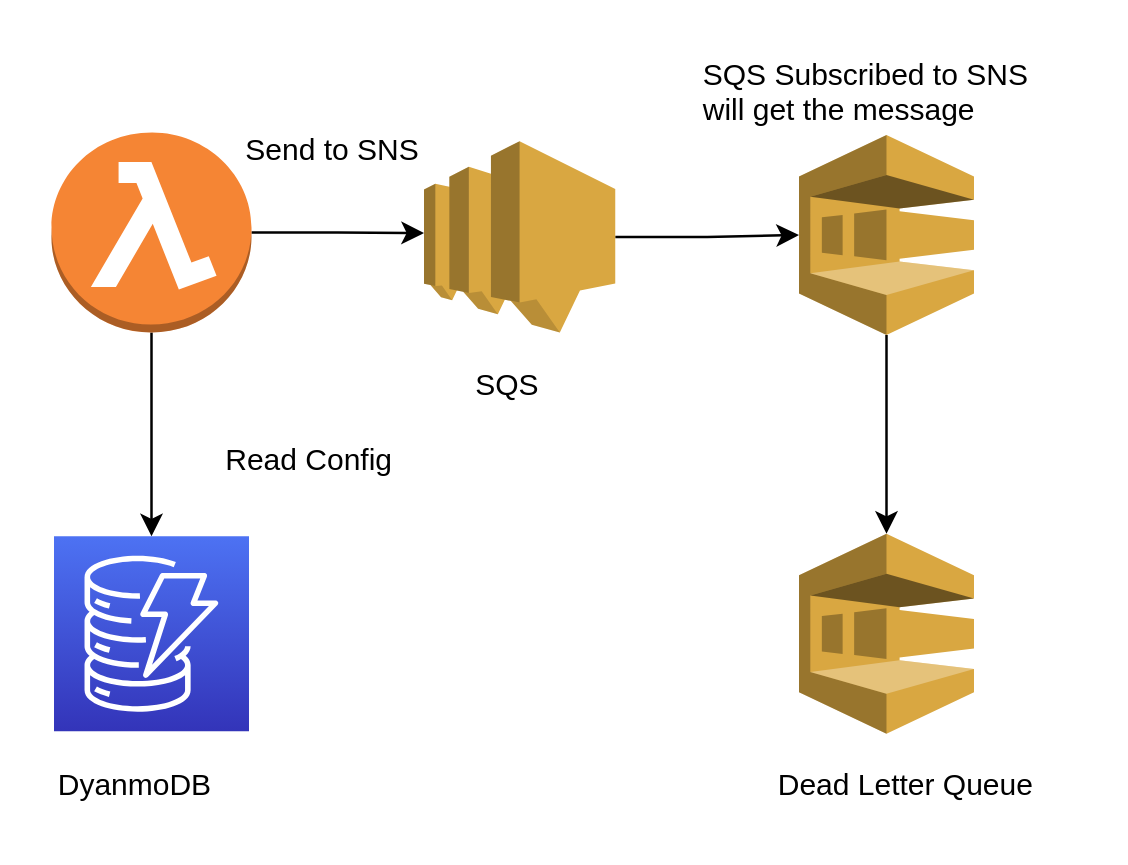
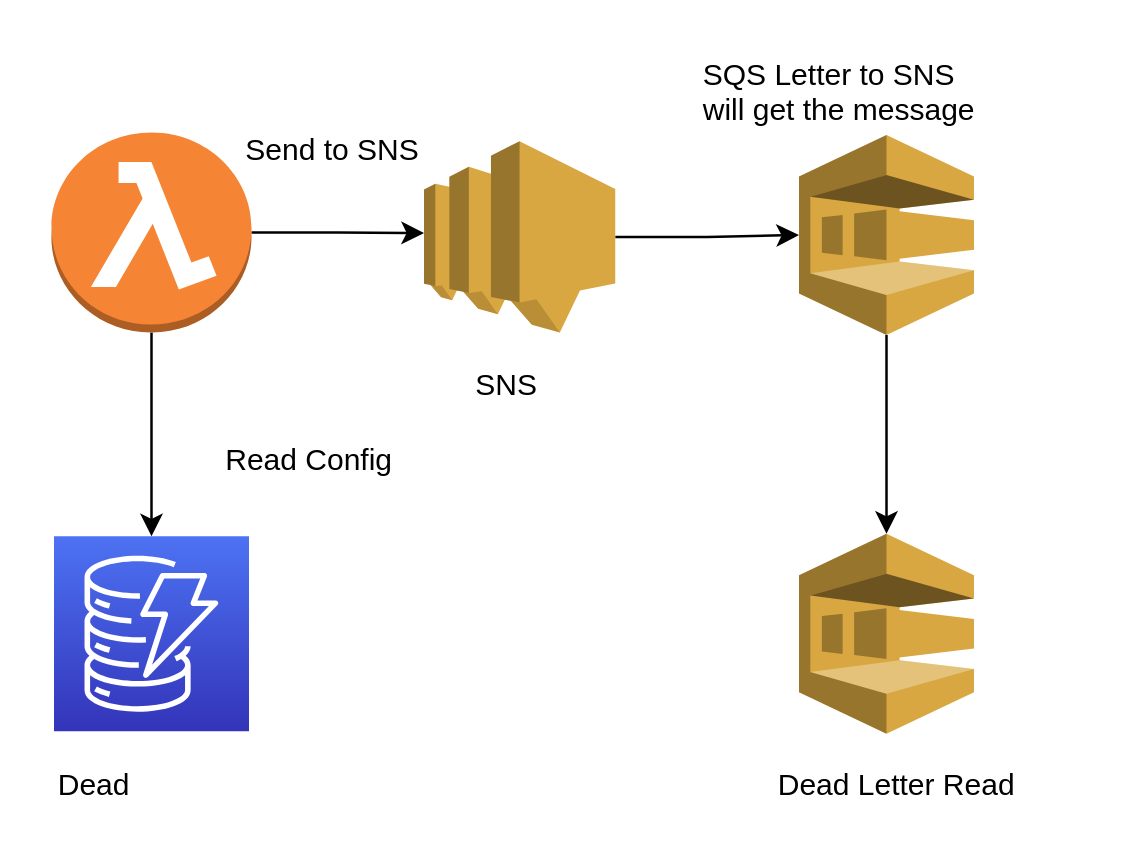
  <mxCell id="0" />
  <mxCell id="1" parent="0" />
  <mxCell id="2" style="edgeStyle=orthogonalEdgeStyle;rounded=0;orthogonalLoop=1;jettySize=auto;html=1;entryX=0;entryY=0.48;entryDx=0;entryDy=0;entryPerimeter=0;" edge="1" parent="1" source="4" target="6"><mxGeometry relative="1" as="geometry" /></mxCell>
  <mxCell id="3" style="edgeStyle=orthogonalEdgeStyle;rounded=0;orthogonalLoop=1;jettySize=auto;html=1;" edge="1" parent="1" source="4" target="9"><mxGeometry relative="1" as="geometry" /></mxCell>
  <mxCell id="4" value="" style="outlineConnect=0;dashed=0;verticalLabelPosition=bottom;verticalAlign=top;align=center;html=1;shape=mxgraph.aws3.lambda_function;fillColor=#F58534;gradientColor=none;" vertex="1" parent="1"><mxGeometry x="20" y="52.5" width="80" height="80" as="geometry" /></mxCell>
  <mxCell id="5" style="edgeStyle=orthogonalEdgeStyle;rounded=0;orthogonalLoop=1;jettySize=auto;html=1;entryX=0;entryY=0.5;entryDx=0;entryDy=0;entryPerimeter=0;" edge="1" parent="1" source="6" target="8"><mxGeometry relative="1" as="geometry" /></mxCell>
  <mxCell id="6" value="" style="outlineConnect=0;dashed=0;verticalLabelPosition=bottom;verticalAlign=top;align=center;html=1;shape=mxgraph.aws3.sns;fillColor=#D9A741;gradientColor=none;" vertex="1" parent="1"><mxGeometry x="169" y="56" width="76.5" height="76.5" as="geometry" /></mxCell>
  <mxCell id="7" style="edgeStyle=orthogonalEdgeStyle;rounded=0;orthogonalLoop=1;jettySize=auto;html=1;entryX=0.5;entryY=0;entryDx=0;entryDy=0;entryPerimeter=0;" edge="1" parent="1" source="8" target="13"><mxGeometry relative="1" as="geometry"><mxPoint x="354" y="204" as="targetPoint" /></mxGeometry></mxCell>
  <mxCell id="8" value="" style="outlineConnect=0;dashed=0;verticalLabelPosition=bottom;verticalAlign=top;align=center;html=1;shape=mxgraph.aws3.sqs;fillColor=#D9A741;gradientColor=none;" vertex="1" parent="1"><mxGeometry x="319" y="53.5" width="70" height="80" as="geometry" /></mxCell>
  <mxCell id="9" value="" style="outlineConnect=0;fontColor=#232F3E;gradientColor=#4D72F3;gradientDirection=north;fillColor=#3334B9;strokeColor=#ffffff;dashed=0;verticalLabelPosition=bottom;verticalAlign=top;align=center;html=1;fontSize=12;fontStyle=0;aspect=fixed;shape=mxgraph.aws4.resourceIcon;resIcon=mxgraph.aws4.dynamodb;" vertex="1" parent="1"><mxGeometry x="21" y="214" width="78" height="78" as="geometry" /></mxCell>
  <mxCell id="10" value="Read Config&lt;br&gt;" style="text;html=1;resizable=0;points=[];autosize=1;align=left;verticalAlign=top;spacingTop=-4;" vertex="1" parent="1"><mxGeometry x="88" y="174" width="80" height="20" as="geometry" /></mxCell>
  <mxCell id="11" value="Send to SNS" style="text;html=1;resizable=0;points=[];autosize=1;align=left;verticalAlign=top;spacingTop=-4;" vertex="1" parent="1"><mxGeometry x="96" y="50" width="80" height="20" as="geometry" /></mxCell>
- <mxCell id="12" value="SQS Subscribed to SNS&amp;nbsp;&lt;br&gt;will get the message" style="text;html=1;resizable=0;points=[];autosize=1;align=left;verticalAlign=top;spacingTop=-4;" vertex="1" parent="1"><mxGeometry x="279" y="20" width="150" height="30" as="geometry" /></mxCell>
+ <mxCell id="12" value="SQS Letter to SNS&amp;nbsp;&lt;br&gt;will get the message" style="text;html=1;resizable=0;points=[];autosize=1;align=left;verticalAlign=top;spacingTop=-4;" vertex="1" parent="1"><mxGeometry x="279" y="20" width="150" height="30" as="geometry" /></mxCell>
  <mxCell id="13" value="" style="outlineConnect=0;dashed=0;verticalLabelPosition=bottom;verticalAlign=top;align=center;html=1;shape=mxgraph.aws3.sqs;fillColor=#D9A741;gradientColor=none;" vertex="1" parent="1"><mxGeometry x="319" y="213" width="70" height="80" as="geometry" /></mxCell>
- <mxCell id="14" value="Dead Letter Queue" style="text;html=1;resizable=0;points=[];autosize=1;align=left;verticalAlign=top;spacingTop=-4;" vertex="1" parent="1"><mxGeometry x="309" y="304" width="120" height="20" as="geometry" /></mxCell>
- <mxCell id="15" value="DyanmoDB" style="text;html=1;resizable=0;points=[];autosize=1;align=left;verticalAlign=top;spacingTop=-4;" vertex="1" parent="1"><mxGeometry x="21" y="304" width="80" height="20" as="geometry" /></mxCell>
- <mxCell id="16" value="SQS" style="text;html=1;resizable=0;points=[];autosize=1;align=left;verticalAlign=top;spacingTop=-4;" vertex="1" parent="1"><mxGeometry x="187.5" y="144" width="40" height="20" as="geometry" /></mxCell>
+ <mxCell id="14" value="Dead Letter Read" style="text;html=1;resizable=0;points=[];autosize=1;align=left;verticalAlign=top;spacingTop=-4;" vertex="1" parent="1"><mxGeometry x="309" y="304" width="120" height="20" as="geometry" /></mxCell>
+ <mxCell id="15" value="Dead" style="text;html=1;resizable=0;points=[];autosize=1;align=left;verticalAlign=top;spacingTop=-4;" vertex="1" parent="1"><mxGeometry x="21" y="304" width="80" height="20" as="geometry" /></mxCell>
+ <mxCell id="16" value="SNS" style="text;html=1;resizable=0;points=[];autosize=1;align=left;verticalAlign=top;spacingTop=-4;" vertex="1" parent="1"><mxGeometry x="187.5" y="144" width="40" height="20" as="geometry" /></mxCell>
